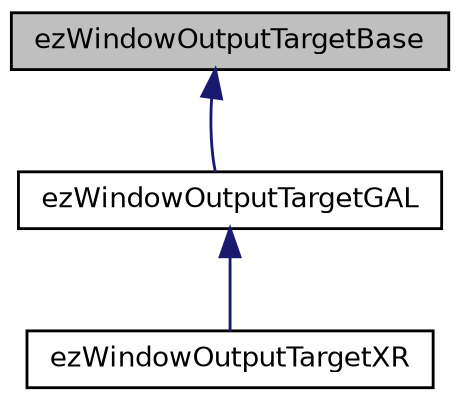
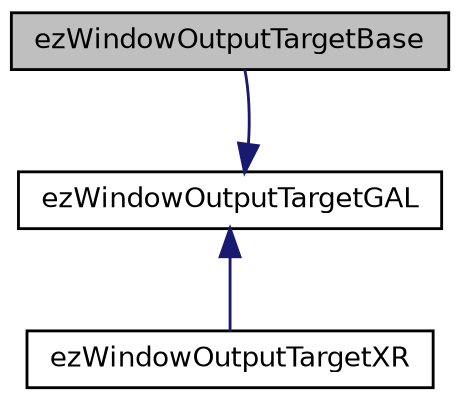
  digraph {
    node [color=black fillcolor=white fontname=Helvetica fontsize=10 shape=record style=filled]
    edge [color=midnightblue dir=back fontname=Helvetica fontsize=10 labelfontname=Helvetica labelfontsize=10 style=solid]
    n1 [fillcolor=grey75 fontcolor=black height=0.2 label=ezWindowOutputTargetBase width=0.4]
    n2 [height=0.2 label=ezWindowOutputTargetGAL width=0.4]
    n3 [height=0.2 label=ezWindowOutputTargetXR width=0.4]
-   n1 -> n2
+   n2 -> n1
    n2 -> n3
  }
